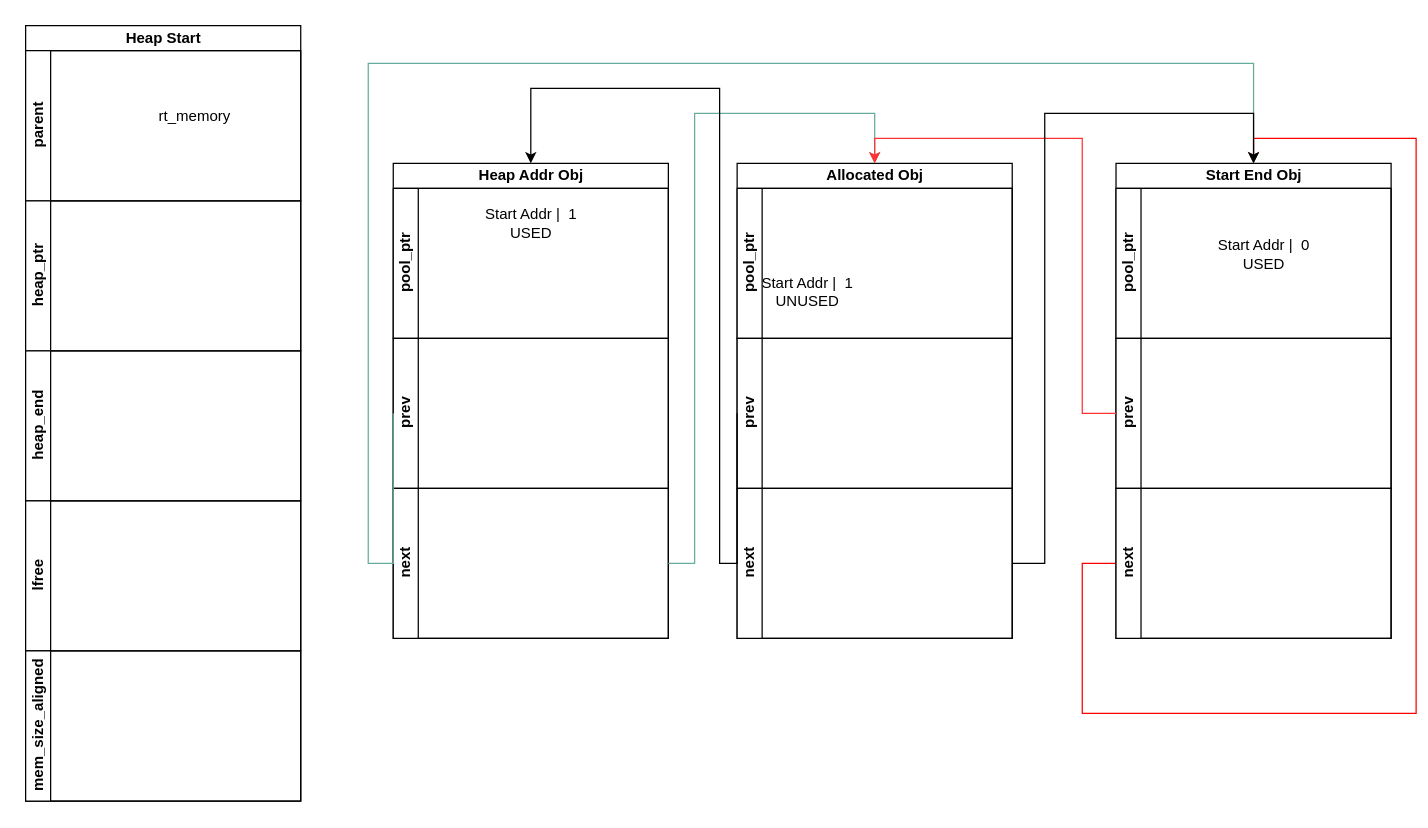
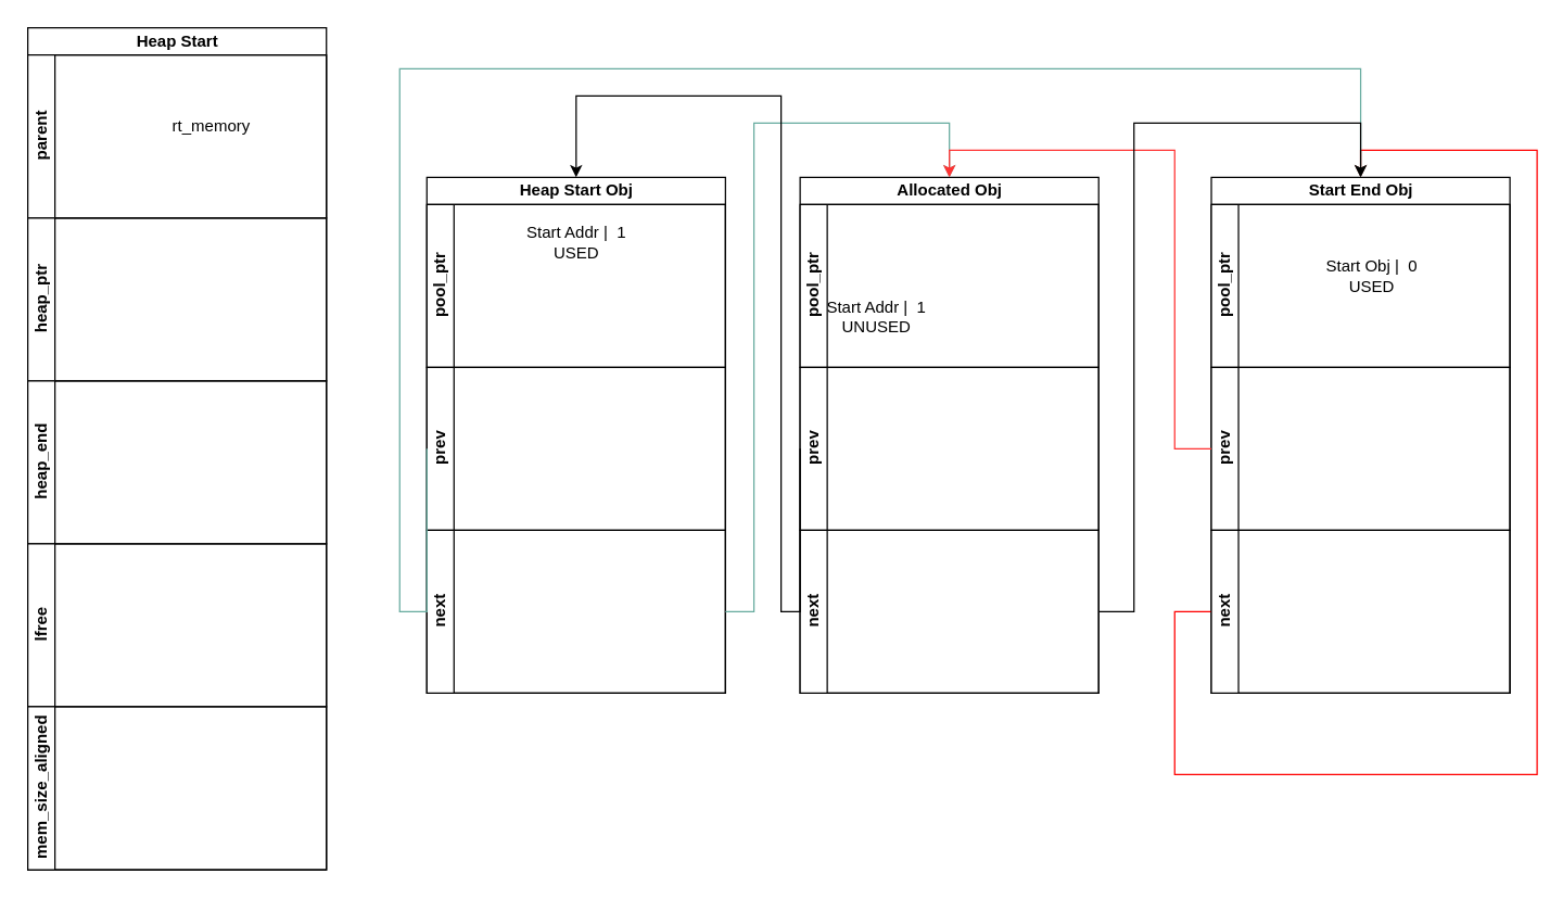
  <mxCell id="0" />
  <mxCell id="1" parent="0" />
- <mxCell id="2" value="Heap Addr Obj" style="swimlane;childLayout=stackLayout;resizeParent=1;resizeParentMax=0;horizontal=1;startSize=20;horizontalStack=0;html=1;" parent="1" vertex="1"><mxGeometry x="314" y="130" width="220" height="380" as="geometry" /></mxCell>
+ <mxCell id="2" value="Heap Start Obj" style="swimlane;childLayout=stackLayout;resizeParent=1;resizeParentMax=0;horizontal=1;startSize=20;horizontalStack=0;html=1;" parent="1" vertex="1"><mxGeometry x="314" y="130" width="220" height="380" as="geometry" /></mxCell>
  <mxCell id="3" value="pool_ptr" style="swimlane;startSize=20;horizontal=0;html=1;" parent="2" vertex="1"><mxGeometry y="20" width="220" height="120" as="geometry" /></mxCell>
  <mxCell id="4" value="Start Addr |&amp;nbsp; 1&lt;br&gt;USED" style="text;html=1;align=center;verticalAlign=middle;resizable=0;points=[];autosize=1;strokeColor=none;fillColor=none;" parent="3" vertex="1"><mxGeometry x="60" y="8" width="100" height="40" as="geometry" /></mxCell>
  <mxCell id="5" value="prev" style="swimlane;startSize=20;horizontal=0;html=1;" parent="2" vertex="1"><mxGeometry y="140" width="220" height="120" as="geometry" /></mxCell>
  <mxCell id="6" value="next" style="swimlane;startSize=20;horizontal=0;html=1;" parent="2" vertex="1"><mxGeometry y="260" width="220" height="120" as="geometry" /></mxCell>
  <mxCell id="7" value="Allocated Obj" style="swimlane;childLayout=stackLayout;resizeParent=1;resizeParentMax=0;horizontal=1;startSize=20;horizontalStack=0;html=1;" parent="1" vertex="1"><mxGeometry x="589" y="130" width="220" height="380" as="geometry" /></mxCell>
  <mxCell id="8" value="pool_ptr" style="swimlane;startSize=20;horizontal=0;html=1;" parent="7" vertex="1"><mxGeometry y="20" width="220" height="120" as="geometry" /></mxCell>
  <mxCell id="9" value="Start Addr |&amp;nbsp; 1&lt;br&gt;UNUSED" style="text;html=1;align=center;verticalAlign=middle;resizable=0;points=[];autosize=1;strokeColor=none;fillColor=none;" parent="8" vertex="1"><mxGeometry x="6" y="63" width="100" height="40" as="geometry" /></mxCell>
  <mxCell id="10" value="prev" style="swimlane;startSize=20;horizontal=0;html=1;" parent="7" vertex="1"><mxGeometry y="140" width="220" height="120" as="geometry" /></mxCell>
  <mxCell id="11" value="next" style="swimlane;startSize=20;horizontal=0;html=1;" parent="7" vertex="1"><mxGeometry y="260" width="220" height="120" as="geometry" /></mxCell>
  <mxCell id="12" value="Start End Obj" style="swimlane;childLayout=stackLayout;resizeParent=1;resizeParentMax=0;horizontal=1;startSize=20;horizontalStack=0;html=1;" parent="1" vertex="1"><mxGeometry x="892" y="130" width="220" height="380" as="geometry" /></mxCell>
  <mxCell id="13" value="pool_ptr" style="swimlane;startSize=20;horizontal=0;html=1;" parent="12" vertex="1"><mxGeometry y="20" width="220" height="120" as="geometry" /></mxCell>
- <mxCell id="14" value="Start Addr |&amp;nbsp; 0&lt;br&gt;USED" style="text;html=1;align=center;verticalAlign=middle;resizable=0;points=[];autosize=1;strokeColor=none;fillColor=none;" parent="13" vertex="1"><mxGeometry x="68" y="33" width="100" height="40" as="geometry" /></mxCell>
+ <mxCell id="14" value="Start Obj |&amp;nbsp; 0&lt;br&gt;USED" style="text;html=1;align=center;verticalAlign=middle;resizable=0;points=[];autosize=1;strokeColor=none;fillColor=none;" parent="13" vertex="1"><mxGeometry x="68" y="33" width="100" height="40" as="geometry" /></mxCell>
  <mxCell id="15" value="prev" style="swimlane;startSize=20;horizontal=0;html=1;" parent="12" vertex="1"><mxGeometry y="140" width="220" height="120" as="geometry" /></mxCell>
  <mxCell id="16" style="edgeStyle=orthogonalEdgeStyle;rounded=0;orthogonalLoop=1;jettySize=auto;html=1;exitX=0;exitY=0.5;exitDx=0;exitDy=0;entryX=0.5;entryY=0;entryDx=0;entryDy=0;strokeColor=#FF0000;" parent="12" source="17" target="12" edge="1"><mxGeometry relative="1" as="geometry"><Array as="points"><mxPoint x="-27" y="320" /><mxPoint x="-27" y="440" /><mxPoint x="240" y="440" /><mxPoint x="240" y="-20" /><mxPoint x="110" y="-20" /></Array></mxGeometry></mxCell>
  <mxCell id="17" value="next" style="swimlane;startSize=20;horizontal=0;html=1;" parent="12" vertex="1"><mxGeometry y="260" width="220" height="120" as="geometry" /></mxCell>
  <mxCell id="18" style="edgeStyle=orthogonalEdgeStyle;rounded=0;orthogonalLoop=1;jettySize=auto;html=1;exitX=0;exitY=0.5;exitDx=0;exitDy=0;entryX=0.5;entryY=0;entryDx=0;entryDy=0;strokeColor=#67AB9F;" parent="1" source="5" target="12" edge="1"><mxGeometry relative="1" as="geometry"><Array as="points"><mxPoint x="294" y="450" /><mxPoint x="294" y="50" /><mxPoint x="1002" y="50" /></Array></mxGeometry></mxCell>
  <mxCell id="19" style="edgeStyle=orthogonalEdgeStyle;rounded=0;orthogonalLoop=1;jettySize=auto;html=1;exitX=1;exitY=0.5;exitDx=0;exitDy=0;entryX=0.5;entryY=0;entryDx=0;entryDy=0;strokeColor=#67AB9F;" parent="1" source="6" target="7" edge="1"><mxGeometry relative="1" as="geometry"><Array as="points"><mxPoint x="555" y="450" /><mxPoint x="555" y="90" /><mxPoint x="699" y="90" /></Array></mxGeometry></mxCell>
  <mxCell id="20" style="edgeStyle=orthogonalEdgeStyle;rounded=0;orthogonalLoop=1;jettySize=auto;html=1;exitX=0;exitY=0.5;exitDx=0;exitDy=0;entryX=0.5;entryY=0;entryDx=0;entryDy=0;strokeColor=#FF3333;" parent="1" source="15" target="7" edge="1"><mxGeometry relative="1" as="geometry"><Array as="points"><mxPoint x="865" y="330" /><mxPoint x="865" y="110" /><mxPoint x="699" y="110" /></Array></mxGeometry></mxCell>
  <mxCell id="21" style="edgeStyle=orthogonalEdgeStyle;rounded=0;orthogonalLoop=1;jettySize=auto;html=1;exitX=0;exitY=0.5;exitDx=0;exitDy=0;entryX=0.5;entryY=0;entryDx=0;entryDy=0;" parent="1" source="10" target="2" edge="1"><mxGeometry relative="1" as="geometry"><Array as="points"><mxPoint x="575" y="450" /><mxPoint x="575" y="70" /><mxPoint x="424" y="70" /></Array></mxGeometry></mxCell>
  <mxCell id="22" style="edgeStyle=orthogonalEdgeStyle;rounded=0;orthogonalLoop=1;jettySize=auto;html=1;exitX=1;exitY=0.5;exitDx=0;exitDy=0;entryX=0.5;entryY=0;entryDx=0;entryDy=0;" parent="1" source="11" target="12" edge="1"><mxGeometry relative="1" as="geometry"><Array as="points"><mxPoint x="835" y="450" /><mxPoint x="835" y="90" /><mxPoint x="1002" y="90" /></Array></mxGeometry></mxCell>
  <mxCell id="23" value="Heap Start" style="swimlane;childLayout=stackLayout;resizeParent=1;resizeParentMax=0;horizontal=1;startSize=20;horizontalStack=0;html=1;" vertex="1" parent="1"><mxGeometry x="20" y="20" width="220" height="620" as="geometry" /></mxCell>
  <mxCell id="24" value="parent" style="swimlane;startSize=20;horizontal=0;html=1;" vertex="1" parent="23"><mxGeometry y="20" width="220" height="120" as="geometry" /></mxCell>
  <mxCell id="25" value="rt_memory" style="text;html=1;align=center;verticalAlign=middle;resizable=0;points=[];autosize=1;strokeColor=none;fillColor=none;" vertex="1" parent="24"><mxGeometry x="95" y="38" width="80" height="30" as="geometry" /></mxCell>
  <mxCell id="26" value="heap_ptr" style="swimlane;startSize=20;horizontal=0;html=1;" vertex="1" parent="23"><mxGeometry y="140" width="220" height="120" as="geometry" /></mxCell>
  <mxCell id="27" value="heap_end" style="swimlane;startSize=20;horizontal=0;html=1;" vertex="1" parent="23"><mxGeometry y="260" width="220" height="120" as="geometry" /></mxCell>
  <mxCell id="28" value="lfree" style="swimlane;startSize=20;horizontal=0;html=1;" vertex="1" parent="23"><mxGeometry y="380" width="220" height="120" as="geometry" /></mxCell>
  <mxCell id="29" value="mem_size_aligned" style="swimlane;startSize=20;horizontal=0;html=1;" vertex="1" parent="23"><mxGeometry y="500" width="220" height="120" as="geometry" /></mxCell>
